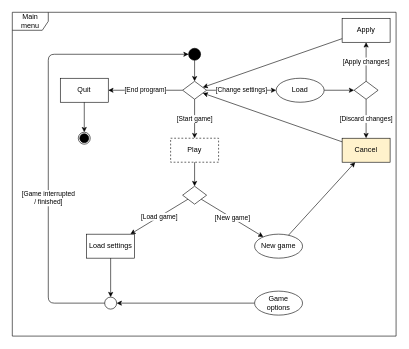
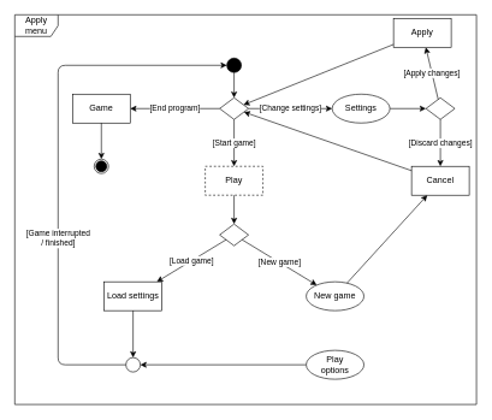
  <mxCell id="0" />
  <mxCell id="1" parent="0" />
- <mxCell id="2" value="Main menu" style="shape=umlFrame;whiteSpace=wrap;html=1;" vertex="1" parent="1"><mxGeometry x="20" y="20" width="640" height="540" as="geometry" /></mxCell>
+ <mxCell id="2" value="Apply menu" style="shape=umlFrame;whiteSpace=wrap;html=1;" vertex="1" parent="1"><mxGeometry x="20" y="20" width="640" height="540" as="geometry" /></mxCell>
  <mxCell id="3" value="" style="ellipse;whiteSpace=wrap;html=1;aspect=fixed;fillColor=#000000;" vertex="1" parent="1"><mxGeometry x="314" y="80" width="20" height="20" as="geometry" /></mxCell>
  <mxCell id="4" value="[Start&amp;nbsp;game]" style="endArrow=classic;html=1;" edge="1" parent="1" source="19" target="6"><mxGeometry width="50" height="50" relative="1" as="geometry"><mxPoint x="294" y="400" as="sourcePoint" /><mxPoint x="241.826" y="235.87" as="targetPoint" /></mxGeometry></mxCell>
  <mxCell id="5" value="" style="rhombus;whiteSpace=wrap;html=1;" vertex="1" parent="1"><mxGeometry x="304" y="310" width="40" height="30" as="geometry" /></mxCell>
  <mxCell id="6" value="Play" style="rounded=0;whiteSpace=wrap;html=1;dashed=1;" vertex="1" parent="1"><mxGeometry x="284" y="230" width="80" height="40" as="geometry" /></mxCell>
- <mxCell id="7" value="Quit" style="rounded=0;whiteSpace=wrap;html=1;" vertex="1" parent="1"><mxGeometry x="100" y="130" width="80" height="40" as="geometry" /></mxCell>
+ <mxCell id="7" value="Game" style="rounded=0;whiteSpace=wrap;html=1;" vertex="1" parent="1"><mxGeometry x="100" y="130" width="80" height="40" as="geometry" /></mxCell>
  <mxCell id="8" value="[Change settings]" style="endArrow=classic;html=1;" edge="1" parent="1" source="19" target="34"><mxGeometry width="50" height="50" relative="1" as="geometry"><mxPoint x="294" y="400" as="sourcePoint" /><mxPoint x="460" y="150" as="targetPoint" /></mxGeometry></mxCell>
  <mxCell id="9" value="[End program]" style="endArrow=classic;html=1;" edge="1" parent="1" source="19" target="7"><mxGeometry width="50" height="50" relative="1" as="geometry"><mxPoint x="294" y="400" as="sourcePoint" /><mxPoint x="344" y="350" as="targetPoint" /></mxGeometry></mxCell>
  <mxCell id="10" value="" style="endArrow=classic;html=1;" edge="1" parent="1" source="6" target="5"><mxGeometry width="50" height="50" relative="1" as="geometry"><mxPoint x="214" y="400" as="sourcePoint" /><mxPoint x="104" y="350" as="targetPoint" /></mxGeometry></mxCell>
  <mxCell id="11" value="[New game]" style="endArrow=classic;html=1;" edge="1" parent="1" source="5" target="14"><mxGeometry width="50" height="50" relative="1" as="geometry"><mxPoint x="214" y="400" as="sourcePoint" /><mxPoint x="184" y="328" as="targetPoint" /></mxGeometry></mxCell>
  <mxCell id="12" value="[Load game]" style="endArrow=classic;html=1;" edge="1" parent="1" source="5" target="13"><mxGeometry width="50" height="50" relative="1" as="geometry"><mxPoint x="214" y="400" as="sourcePoint" /><mxPoint x="34" y="340" as="targetPoint" /></mxGeometry></mxCell>
  <mxCell id="13" value="Load settings" style="rounded=0;whiteSpace=wrap;html=1;" vertex="1" parent="1"><mxGeometry x="144" y="390" width="80" height="40" as="geometry" /></mxCell>
  <mxCell id="14" value="New game" style="ellipse;whiteSpace=wrap;html=1;" vertex="1" parent="1"><mxGeometry x="424" y="390" width="80" height="40" as="geometry" /></mxCell>
  <mxCell id="15" value="" style="group" vertex="1" connectable="0" parent="1"><mxGeometry x="130" y="220" width="20" height="20" as="geometry" /></mxCell>
  <mxCell id="16" value="" style="ellipse;whiteSpace=wrap;html=1;aspect=fixed;shadow=0;" vertex="1" parent="15"><mxGeometry width="20" height="20" as="geometry" /></mxCell>
  <mxCell id="17" value="" style="ellipse;whiteSpace=wrap;html=1;aspect=fixed;fillColor=#000000;shadow=0;" vertex="1" parent="15"><mxGeometry x="2.5" y="2.5" width="15" height="15" as="geometry" /></mxCell>
  <mxCell id="18" value="" style="endArrow=classic;html=1;entryX=0.5;entryY=0;entryDx=0;entryDy=0;" edge="1" parent="1" source="7" target="16"><mxGeometry width="50" height="50" relative="1" as="geometry"><mxPoint x="234" y="370" as="sourcePoint" /><mxPoint x="334" y="310" as="targetPoint" /></mxGeometry></mxCell>
  <mxCell id="19" value="" style="rhombus;whiteSpace=wrap;html=1;" vertex="1" parent="1"><mxGeometry x="304" y="135" width="40" height="30" as="geometry" /></mxCell>
  <mxCell id="20" value="" style="endArrow=classic;html=1;" edge="1" parent="1" source="3" target="19"><mxGeometry width="50" height="50" relative="1" as="geometry"><mxPoint x="344" y="280" as="sourcePoint" /><mxPoint x="394" y="230" as="targetPoint" /></mxGeometry></mxCell>
  <mxCell id="21" value="" style="rhombus;whiteSpace=wrap;html=1;" vertex="1" parent="1"><mxGeometry x="590" y="135" width="40" height="30" as="geometry" /></mxCell>
  <mxCell id="22" value="" style="endArrow=classic;html=1;" edge="1" parent="1" source="34" target="21"><mxGeometry width="50" height="50" relative="1" as="geometry"><mxPoint x="540" y="150" as="sourcePoint" /><mxPoint x="610" y="350" as="targetPoint" /></mxGeometry></mxCell>
  <mxCell id="23" value="[Apply changes]" style="endArrow=classic;html=1;" edge="1" parent="1" source="21" target="26"><mxGeometry width="50" height="50" relative="1" as="geometry"><mxPoint x="720" y="400" as="sourcePoint" /><mxPoint x="690" y="328" as="targetPoint" /></mxGeometry></mxCell>
  <mxCell id="24" value="[Discard changes]" style="endArrow=classic;html=1;" edge="1" parent="1" source="21" target="25"><mxGeometry width="50" height="50" relative="1" as="geometry"><mxPoint x="720" y="400" as="sourcePoint" /><mxPoint x="540" y="340" as="targetPoint" /></mxGeometry></mxCell>
- <mxCell id="25" value="Cancel" style="rounded=0;whiteSpace=wrap;html=1;fillColor=#fff2cc;" vertex="1" parent="1"><mxGeometry x="570" y="230" width="80" height="40" as="geometry" /></mxCell>
- <mxCell id="26" value="Apply" style="rounded=0;whiteSpace=wrap;html=1;" vertex="1" parent="1"><mxGeometry x="570" y="30" width="80" height="40" as="geometry" /></mxCell>
+ <mxCell id="25" value="Cancel" style="rounded=0;whiteSpace=wrap;html=1;" vertex="1" parent="1"><mxGeometry x="570" y="230" width="80" height="40" as="geometry" /></mxCell>
+ <mxCell id="26" value="Apply" style="rounded=0;whiteSpace=wrap;html=1;" vertex="1" parent="1"><mxGeometry x="545" y="25" width="80" height="40" as="geometry" /></mxCell>
  <mxCell id="27" value="" style="endArrow=classic;html=1;" edge="1" parent="1" source="25" target="19"><mxGeometry width="50" height="50" relative="1" as="geometry"><mxPoint x="304" y="260" as="sourcePoint" /><mxPoint x="354" y="210" as="targetPoint" /></mxGeometry></mxCell>
  <mxCell id="28" value="" style="endArrow=classic;html=1;" edge="1" parent="1" source="26" target="19"><mxGeometry width="50" height="50" relative="1" as="geometry"><mxPoint x="304" y="260" as="sourcePoint" /><mxPoint x="354" y="210" as="targetPoint" /></mxGeometry></mxCell>
  <mxCell id="29" value="" style="ellipse;whiteSpace=wrap;html=1;aspect=fixed;shadow=0;" vertex="1" parent="1"><mxGeometry x="174" y="495" width="20" height="20" as="geometry" /></mxCell>
  <mxCell id="30" value="" style="endArrow=classic;html=1;" edge="1" parent="1" source="13" target="29"><mxGeometry width="50" height="50" relative="1" as="geometry"><mxPoint x="330" y="310" as="sourcePoint" /><mxPoint x="380" y="260" as="targetPoint" /></mxGeometry></mxCell>
  <mxCell id="31" value="" style="endArrow=classic;html=1;" edge="1" parent="1" source="14" target="25"><mxGeometry width="50" height="50" relative="1" as="geometry"><mxPoint x="330" y="390" as="sourcePoint" /><mxPoint x="464" y="485" as="targetPoint" /></mxGeometry></mxCell>
  <mxCell id="32" value="" style="endArrow=classic;html=1;" edge="1" parent="1" source="33" target="29"><mxGeometry width="50" height="50" relative="1" as="geometry"><mxPoint x="424" y="505" as="sourcePoint" /><mxPoint x="370" y="470" as="targetPoint" /></mxGeometry></mxCell>
- <mxCell id="33" value="Game&lt;br&gt;options" style="ellipse;whiteSpace=wrap;html=1;shadow=0;" vertex="1" parent="1"><mxGeometry x="424" y="485" width="80" height="40" as="geometry" /></mxCell>
- <mxCell id="34" value="Load" style="ellipse;whiteSpace=wrap;html=1;shadow=0;" vertex="1" parent="1"><mxGeometry x="460" y="130" width="80" height="40" as="geometry" /></mxCell>
+ <mxCell id="33" value="Play&lt;br&gt;options" style="ellipse;whiteSpace=wrap;html=1;shadow=0;" vertex="1" parent="1"><mxGeometry x="424" y="485" width="80" height="40" as="geometry" /></mxCell>
+ <mxCell id="34" value="Settings" style="ellipse;whiteSpace=wrap;html=1;shadow=0;" vertex="1" parent="1"><mxGeometry x="460" y="130" width="80" height="40" as="geometry" /></mxCell>
  <mxCell id="35" value="[Game interrupted &lt;br&gt;/ finished]" style="endArrow=classic;html=1;exitX=0;exitY=0.5;exitDx=0;exitDy=0;" edge="1" parent="1" source="29" target="3"><mxGeometry x="-0.276" width="50" height="50" relative="1" as="geometry"><mxPoint x="190" y="310" as="sourcePoint" /><mxPoint x="240" y="260" as="targetPoint" /><Array as="points"><mxPoint x="80" y="505" /><mxPoint x="80" y="90" /></Array><mxPoint as="offset" /></mxGeometry></mxCell>
